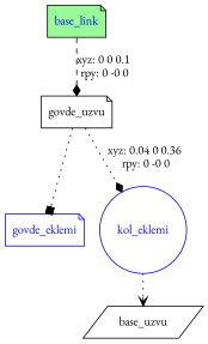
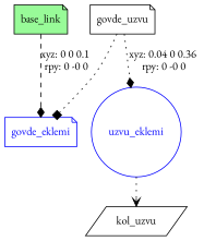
  digraph {
    fontname="EB Garamond"
    node [fillcolor=white fontname="EB Garamond" shape=note style=filled]
    edge [arrowhead=diamond fontname="EB Garamond" style=dotted]
-   n1 [fillcolor=palegreen label=base_link fontcolor=blue]
+   n1 [fillcolor=palegreen label=base_link]
    govde_eklemi [color=blue fontcolor=blue]
    n3 [label=govde_uzvu]
-   kol_eklemi [color=blue fontcolor=blue shape=circle]
-   n5 [label=base_uzvu shape=parallelogram]
-   n1 -> n3 [label="xyz: 0 0 0.1 \nrpy: 0 -0 0" style=dashed]
+   kol_eklemi [color=blue fontcolor=blue shape=circle label=uzvu_eklemi]
+   n5 [label=kol_uzvu shape=parallelogram]
+   n1 -> govde_eklemi [label="xyz: 0 0 0.1 \nrpy: 0 -0 0" style=dashed]
    n3 -> govde_eklemi [arrowhead=box]
    n3 -> kol_eklemi [label="xyz: 0.04 0 0.36 \nrpy: 0 -0 0"]
    kol_eklemi -> n5 [arrowhead=vee]
  }
